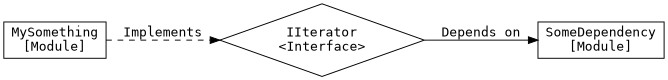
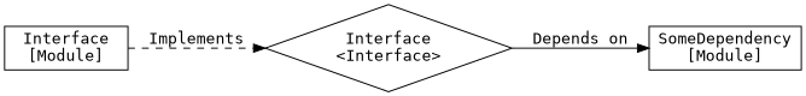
  strict digraph {
    fontname="DejaVu Sans Mono"
    rankdir=LR
    node [fontname="DejaVu Sans Mono" shape=box]
    edge [fontname="DejaVu Sans Mono"]
-   n1 [label="IIterator\n<Interface>" shape=diamond]
+   n1 [label="Interface\n<Interface>" shape=diamond]
    n2 [label="SomeDependency\n[Module]"]
-   n3 [label="MySomething\n[Module]"]
+   n3 [label="Interface\n[Module]"]
    n1 -> n2 [label="Depends on" style=solid]
    n3 -> n1 [label=Implements style=dashed]
  }
